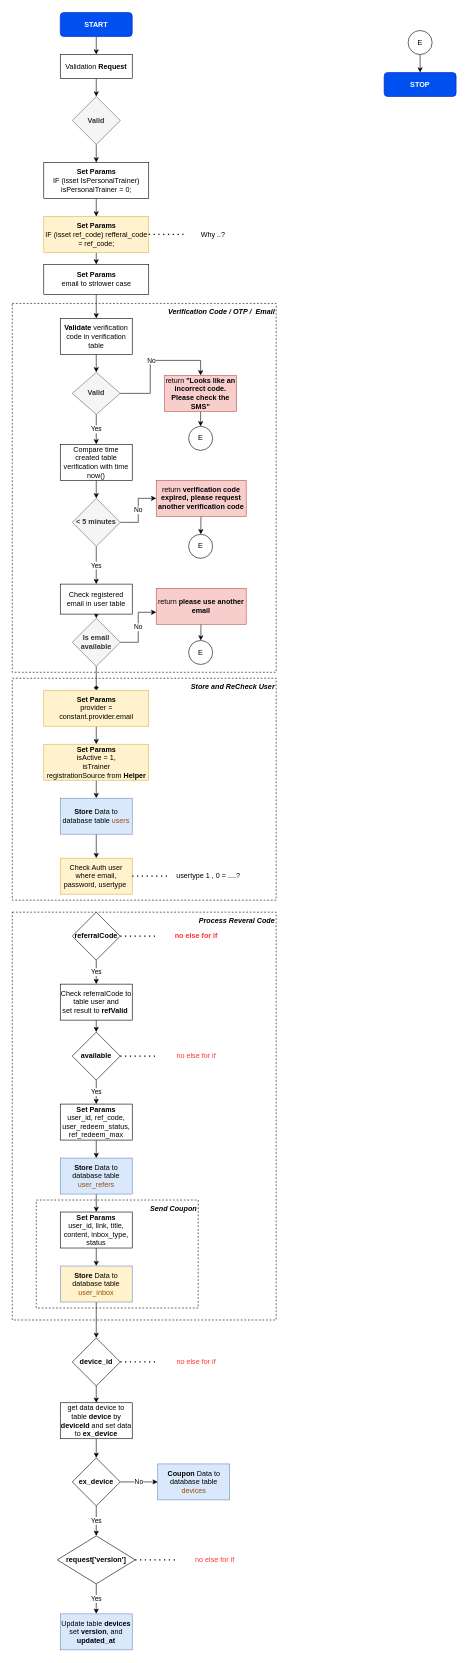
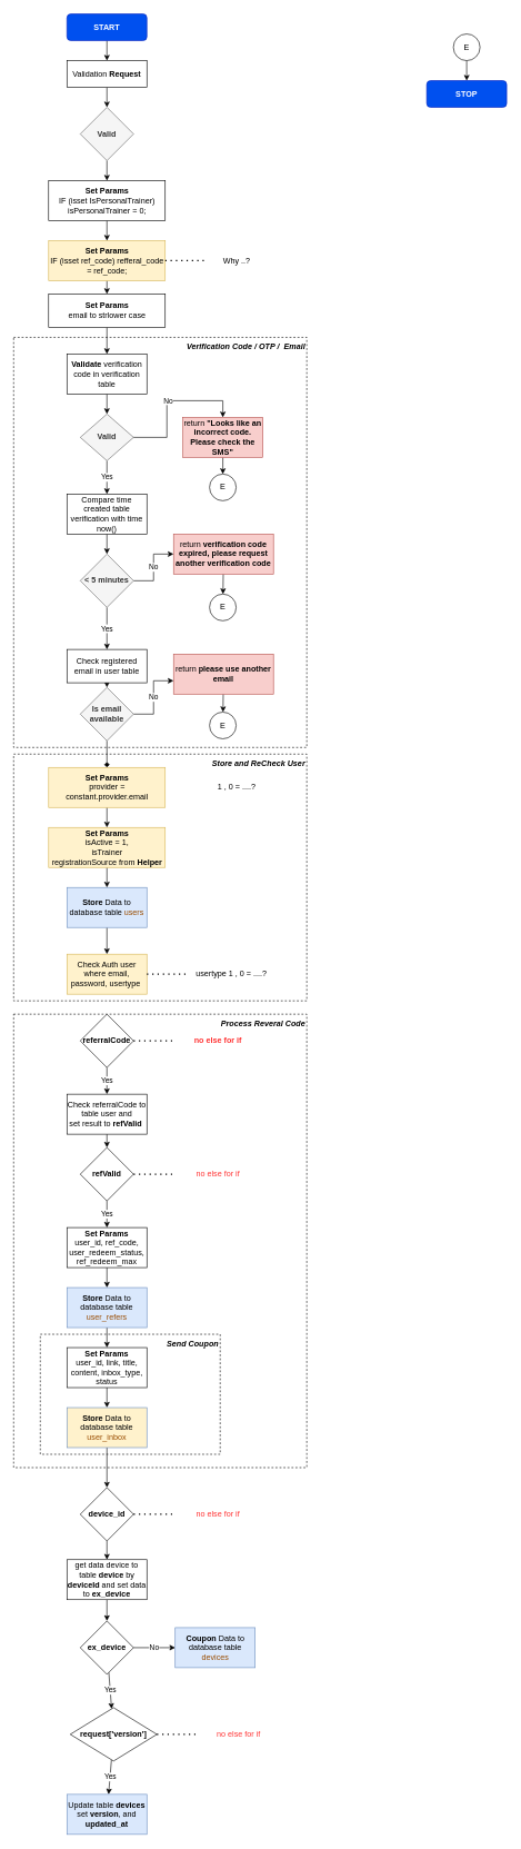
  <mxCell id="0" />
  <mxCell id="1" parent="0" />
  <mxCell id="2" value="&lt;b&gt;&lt;i&gt;Send Coupon&lt;/i&gt;&lt;/b&gt;" style="rounded=0;whiteSpace=wrap;html=1;dashed=1;fillColor=none;align=right;verticalAlign=top;strokeWidth=1;glass=0;" vertex="1" parent="1"><mxGeometry x="60" y="2000" width="270" height="180" as="geometry" /></mxCell>
  <mxCell id="3" value="&lt;b&gt;&lt;i&gt;Verification Code / OTP /&amp;nbsp; Email&lt;/i&gt;&lt;/b&gt;" style="rounded=0;whiteSpace=wrap;html=1;dashed=1;fillColor=none;align=right;verticalAlign=top;strokeWidth=1;glass=0;" vertex="1" parent="1"><mxGeometry x="20" y="505" width="440" height="615" as="geometry" /></mxCell>
  <mxCell id="4" value="&lt;b&gt;&lt;i&gt;Process Reveral Code&lt;/i&gt;&lt;/b&gt;" style="rounded=0;whiteSpace=wrap;html=1;dashed=1;fillColor=none;align=right;verticalAlign=top;strokeWidth=1;glass=0;" vertex="1" parent="1"><mxGeometry x="20" y="1520" width="440" height="680" as="geometry" /></mxCell>
  <mxCell id="5" style="edgeStyle=none;rounded=0;orthogonalLoop=1;jettySize=auto;html=1;exitX=0.5;exitY=1;exitDx=0;exitDy=0;entryX=0.5;entryY=0;entryDx=0;entryDy=0;" edge="1" parent="1" source="6" target="8"><mxGeometry relative="1" as="geometry" /></mxCell>
  <mxCell id="6" value="&lt;b&gt;START&lt;/b&gt;" style="rounded=1;whiteSpace=wrap;html=1;fontSize=12;glass=0;strokeWidth=1;shadow=0;fillColor=#0050ef;strokeColor=#001DBC;fontColor=#ffffff;" parent="1" vertex="1"><mxGeometry x="100" y="20" width="120" height="40" as="geometry" /></mxCell>
  <mxCell id="7" style="edgeStyle=none;rounded=0;orthogonalLoop=1;jettySize=auto;html=1;exitX=0.5;exitY=1;exitDx=0;exitDy=0;" edge="1" parent="1" source="8" target="10"><mxGeometry relative="1" as="geometry" /></mxCell>
  <mxCell id="8" value="Validation &lt;b&gt;Request&lt;/b&gt;" style="rounded=0;whiteSpace=wrap;html=1;" vertex="1" parent="1"><mxGeometry x="100" y="90" width="120" height="40" as="geometry" /></mxCell>
  <mxCell id="9" style="edgeStyle=none;rounded=0;orthogonalLoop=1;jettySize=auto;html=1;exitX=0.5;exitY=1;exitDx=0;exitDy=0;" edge="1" parent="1" source="10" target="13"><mxGeometry relative="1" as="geometry" /></mxCell>
  <mxCell id="10" value="&lt;b&gt;Valid&lt;/b&gt;" style="rhombus;whiteSpace=wrap;html=1;fillColor=#f5f5f5;strokeColor=#666666;fontColor=#333333;" vertex="1" parent="1"><mxGeometry x="120" y="160" width="80" height="80" as="geometry" /></mxCell>
  <mxCell id="11" style="edgeStyle=none;rounded=0;orthogonalLoop=1;jettySize=auto;html=1;" edge="1" parent="1" source="13"><mxGeometry relative="1" as="geometry"><mxPoint x="167.5" y="270" as="targetPoint" /></mxGeometry></mxCell>
  <mxCell id="12" style="edgeStyle=none;rounded=0;orthogonalLoop=1;jettySize=auto;html=1;exitX=0.5;exitY=1;exitDx=0;exitDy=0;entryX=0.5;entryY=0;entryDx=0;entryDy=0;" edge="1" parent="1" source="13" target="15"><mxGeometry relative="1" as="geometry" /></mxCell>
  <mxCell id="13" value="&lt;b&gt;Set Params&lt;br&gt;&lt;/b&gt;IF (isset IsPersonalTrainer) isPersonalTrainer = 0;" style="rounded=0;whiteSpace=wrap;html=1;" vertex="1" parent="1"><mxGeometry x="72.5" y="270" width="175" height="60" as="geometry" /></mxCell>
  <mxCell id="14" style="edgeStyle=none;rounded=0;orthogonalLoop=1;jettySize=auto;html=1;exitX=0.5;exitY=1;exitDx=0;exitDy=0;" edge="1" parent="1" source="15" target="17"><mxGeometry relative="1" as="geometry" /></mxCell>
  <mxCell id="15" value="&lt;b&gt;Set Params&lt;/b&gt;&lt;br&gt;IF (isset ref_code) refferal_code = ref_code;" style="rounded=0;whiteSpace=wrap;html=1;fillColor=#fff2cc;strokeColor=#d6b656;" vertex="1" parent="1"><mxGeometry x="72.5" y="360" width="175" height="60" as="geometry" /></mxCell>
  <mxCell id="16" style="edgeStyle=none;rounded=0;orthogonalLoop=1;jettySize=auto;html=1;exitX=0.5;exitY=1;exitDx=0;exitDy=0;entryX=0.5;entryY=0;entryDx=0;entryDy=0;" edge="1" parent="1" source="17" target="19"><mxGeometry relative="1" as="geometry" /></mxCell>
  <mxCell id="17" value="&lt;b&gt;Set Params&lt;br&gt;&lt;/b&gt;email to strlower case" style="rounded=0;whiteSpace=wrap;html=1;" vertex="1" parent="1"><mxGeometry x="72.5" y="440" width="175" height="50" as="geometry" /></mxCell>
  <mxCell id="18" style="edgeStyle=none;rounded=0;orthogonalLoop=1;jettySize=auto;html=1;exitX=0.5;exitY=1;exitDx=0;exitDy=0;entryX=0.5;entryY=0;entryDx=0;entryDy=0;" edge="1" parent="1" source="19" target="21"><mxGeometry relative="1" as="geometry" /></mxCell>
  <mxCell id="19" value="&lt;b&gt;Validate&lt;/b&gt; verification code in verification table" style="rounded=0;whiteSpace=wrap;html=1;" vertex="1" parent="1"><mxGeometry x="100" y="530" width="120" height="60" as="geometry" /></mxCell>
  <mxCell id="20" value="Yes" style="edgeStyle=none;rounded=0;orthogonalLoop=1;jettySize=auto;html=1;exitX=0.5;exitY=1;exitDx=0;exitDy=0;entryX=0.5;entryY=0;entryDx=0;entryDy=0;" edge="1" parent="1" source="21" target="23"><mxGeometry relative="1" as="geometry" /></mxCell>
  <mxCell id="21" value="&lt;b&gt;Valid&lt;/b&gt;" style="rhombus;whiteSpace=wrap;html=1;fillColor=#f5f5f5;strokeColor=#666666;fontColor=#333333;" vertex="1" parent="1"><mxGeometry x="120" y="620" width="80" height="70" as="geometry" /></mxCell>
  <mxCell id="22" style="edgeStyle=none;rounded=0;orthogonalLoop=1;jettySize=auto;html=1;exitX=0.5;exitY=1;exitDx=0;exitDy=0;" edge="1" parent="1" source="23" target="27"><mxGeometry relative="1" as="geometry" /></mxCell>
  <mxCell id="23" value="Compare time created table verification with time now()" style="rounded=0;whiteSpace=wrap;html=1;" vertex="1" parent="1"><mxGeometry x="100" y="740" width="120" height="60" as="geometry" /></mxCell>
  <mxCell id="24" value="No" style="edgeStyle=none;rounded=0;orthogonalLoop=1;jettySize=auto;html=1;exitX=1;exitY=0.5;exitDx=0;exitDy=0;entryX=0.5;entryY=0;entryDx=0;entryDy=0;" edge="1" parent="1" source="21" target="29"><mxGeometry relative="1" as="geometry"><Array as="points"><mxPoint x="250" y="655" /><mxPoint x="250" y="600" /><mxPoint x="334" y="600" /></Array></mxGeometry></mxCell>
  <mxCell id="25" value="No" style="edgeStyle=none;rounded=0;orthogonalLoop=1;jettySize=auto;html=1;exitX=1;exitY=0.5;exitDx=0;exitDy=0;entryX=0;entryY=0.5;entryDx=0;entryDy=0;" edge="1" parent="1" source="27" target="33"><mxGeometry relative="1" as="geometry"><Array as="points"><mxPoint x="230" y="870" /><mxPoint x="230" y="830" /></Array></mxGeometry></mxCell>
  <mxCell id="26" value="Yes" style="edgeStyle=none;rounded=0;orthogonalLoop=1;jettySize=auto;html=1;entryX=0.5;entryY=0;entryDx=0;entryDy=0;" edge="1" parent="1" source="27" target="35"><mxGeometry relative="1" as="geometry" /></mxCell>
  <mxCell id="27" value="&lt;b&gt;&amp;lt; 5 minutes&lt;/b&gt;" style="rhombus;whiteSpace=wrap;html=1;fillColor=#f5f5f5;strokeColor=#666666;fontColor=#333333;" vertex="1" parent="1"><mxGeometry x="120" y="830" width="80" height="80" as="geometry" /></mxCell>
  <mxCell id="28" value="" style="edgeStyle=none;rounded=0;orthogonalLoop=1;jettySize=auto;html=1;" edge="1" parent="1" source="29" target="91"><mxGeometry relative="1" as="geometry" /></mxCell>
  <mxCell id="29" value="&lt;font style=&quot;font-size: 12px&quot;&gt;return &lt;b&gt;&quot;&lt;span style=&quot;font-family: &amp;#34;calibri&amp;#34; , sans-serif&quot;&gt;&lt;font style=&quot;font-size: 12px&quot;&gt;Looks like an incorrect code. Please check the SMS&lt;/font&gt;&lt;/span&gt;&lt;span style=&quot;font-family: &amp;#34;calibri&amp;#34; , sans-serif&quot;&gt;&quot;&lt;/span&gt;&lt;/b&gt;&lt;/font&gt;&lt;p class=&quot;MsoNormal&quot; style=&quot;margin: 0cm ; font-size: 12pt ; font-family: &amp;#34;calibri&amp;#34; , sans-serif&quot;&gt;&lt;/p&gt;" style="rounded=0;whiteSpace=wrap;html=1;fillColor=#f8cecc;strokeColor=#b85450;" vertex="1" parent="1"><mxGeometry x="274" y="625" width="120" height="60" as="geometry" /></mxCell>
  <mxCell id="30" style="edgeStyle=none;rounded=0;orthogonalLoop=1;jettySize=auto;html=1;entryX=0.5;entryY=0;entryDx=0;entryDy=0;" edge="1" parent="1" source="10" target="10"><mxGeometry relative="1" as="geometry" /></mxCell>
  <mxCell id="31" style="edgeStyle=none;rounded=0;orthogonalLoop=1;jettySize=auto;html=1;entryX=0.5;entryY=0;entryDx=0;entryDy=0;" edge="1" parent="1" source="13" target="13"><mxGeometry relative="1" as="geometry" /></mxCell>
  <mxCell id="32" value="" style="edgeStyle=none;rounded=0;orthogonalLoop=1;jettySize=auto;html=1;" edge="1" parent="1" source="33" target="92"><mxGeometry relative="1" as="geometry" /></mxCell>
  <mxCell id="33" value="return &lt;b&gt;verification code expired, please request another verification code&lt;/b&gt;" style="rounded=0;whiteSpace=wrap;html=1;fillColor=#f8cecc;strokeColor=#b85450;" vertex="1" parent="1"><mxGeometry x="260" y="800" width="150" height="60" as="geometry" /></mxCell>
  <mxCell id="34" style="edgeStyle=none;rounded=0;orthogonalLoop=1;jettySize=auto;html=1;entryX=0.5;entryY=0;entryDx=0;entryDy=0;" edge="1" parent="1" source="35" target="38"><mxGeometry relative="1" as="geometry" /></mxCell>
  <mxCell id="35" value="Check registered email in user table" style="rounded=0;whiteSpace=wrap;html=1;" vertex="1" parent="1"><mxGeometry x="100" y="973" width="120" height="50" as="geometry" /></mxCell>
  <mxCell id="36" value="No" style="edgeStyle=none;rounded=0;orthogonalLoop=1;jettySize=auto;html=1;" edge="1" parent="1" source="38"><mxGeometry relative="1" as="geometry"><mxPoint x="260" y="1020" as="targetPoint" /><Array as="points"><mxPoint x="230" y="1070" /><mxPoint x="230" y="1020" /></Array></mxGeometry></mxCell>
  <mxCell id="37" style="edgeStyle=none;rounded=0;orthogonalLoop=1;jettySize=auto;html=1;entryX=0.5;entryY=0;entryDx=0;entryDy=0;endArrow=diamond;" edge="1" parent="1" source="38" target="42"><mxGeometry relative="1" as="geometry" /></mxCell>
  <mxCell id="38" value="&lt;b&gt;Is email available&lt;/b&gt;" style="rhombus;whiteSpace=wrap;html=1;fillColor=#f5f5f5;strokeColor=#666666;fontColor=#333333;" vertex="1" parent="1"><mxGeometry x="120" y="1030" width="80" height="80" as="geometry" /></mxCell>
  <mxCell id="39" value="" style="edgeStyle=none;rounded=0;orthogonalLoop=1;jettySize=auto;html=1;" edge="1" parent="1" source="40" target="93"><mxGeometry relative="1" as="geometry" /></mxCell>
  <mxCell id="40" value="return &lt;b&gt;please use another email&lt;/b&gt;" style="rounded=0;whiteSpace=wrap;html=1;fillColor=#f8cecc;strokeColor=#b85450;" vertex="1" parent="1"><mxGeometry x="260" y="980" width="150" height="60" as="geometry" /></mxCell>
  <mxCell id="41" value="" style="edgeStyle=none;rounded=0;orthogonalLoop=1;jettySize=auto;html=1;" edge="1" parent="1" source="42" target="45"><mxGeometry relative="1" as="geometry" /></mxCell>
  <mxCell id="42" value="&lt;b&gt;Set Params&lt;br&gt;&lt;/b&gt;provider = constant.provider.email" style="rounded=0;whiteSpace=wrap;html=1;fillColor=#fff2cc;strokeColor=#d6b656;" vertex="1" parent="1"><mxGeometry x="72.5" y="1150" width="175" height="60" as="geometry" /></mxCell>
+ <mxCell id="43" value="1 , 0 = ....?" style="text;html=1;strokeColor=none;fillColor=none;align=center;verticalAlign=middle;whiteSpace=wrap;rounded=0;" vertex="1" parent="1"><mxGeometry x="310" y="1170" width="90" height="20" as="geometry" /></mxCell>
  <mxCell id="44" value="" style="edgeStyle=none;rounded=0;orthogonalLoop=1;jettySize=auto;html=1;" edge="1" parent="1" source="45" target="47"><mxGeometry relative="1" as="geometry" /></mxCell>
  <mxCell id="45" value="&lt;b&gt;Set Params&lt;br&gt;&lt;/b&gt;isActive = 1,&lt;br&gt;isTrainer&lt;br&gt;registrationSource from &lt;b&gt;Helper&lt;/b&gt;" style="rounded=0;whiteSpace=wrap;html=1;fillColor=#fff2cc;strokeColor=#d6b656;" vertex="1" parent="1"><mxGeometry x="72.5" y="1240" width="175" height="60" as="geometry" /></mxCell>
  <mxCell id="46" value="" style="edgeStyle=none;rounded=0;orthogonalLoop=1;jettySize=auto;html=1;" edge="1" parent="1" source="47" target="48"><mxGeometry relative="1" as="geometry" /></mxCell>
  <mxCell id="47" value="&lt;b&gt;Store&lt;/b&gt; Data to database table &lt;font color=&quot;#994c00&quot;&gt;users&lt;/font&gt;" style="rounded=0;whiteSpace=wrap;html=1;fillColor=#dae8fc;strokeColor=#6c8ebf;" vertex="1" parent="1"><mxGeometry x="100" y="1330" width="120" height="60" as="geometry" /></mxCell>
  <mxCell id="48" value="Check Auth user where email, password, usertype&amp;nbsp;" style="rounded=0;whiteSpace=wrap;html=1;fillColor=#fff2cc;strokeColor=#d6b656;" vertex="1" parent="1"><mxGeometry x="100" y="1430" width="120" height="60" as="geometry" /></mxCell>
  <mxCell id="49" value="" style="endArrow=none;dashed=1;html=1;dashPattern=1 3;strokeWidth=2;" edge="1" parent="1" target="50"><mxGeometry width="50" height="50" relative="1" as="geometry"><mxPoint x="220" y="1460" as="sourcePoint" /><mxPoint x="272.5" y="1460" as="targetPoint" /></mxGeometry></mxCell>
  <mxCell id="50" value="usertype 1 , 0 = ....?" style="text;html=1;strokeColor=none;fillColor=none;align=center;verticalAlign=middle;whiteSpace=wrap;rounded=0;" vertex="1" parent="1"><mxGeometry x="282.5" y="1450" width="127.5" height="20" as="geometry" /></mxCell>
  <mxCell id="51" value="" style="endArrow=none;dashed=1;html=1;dashPattern=1 3;strokeWidth=2;exitX=1;exitY=0.5;exitDx=0;exitDy=0;" edge="1" parent="1" target="52"><mxGeometry width="50" height="50" relative="1" as="geometry"><mxPoint x="247.5" y="390" as="sourcePoint" /><mxPoint x="300" y="390" as="targetPoint" /></mxGeometry></mxCell>
  <mxCell id="52" value="Why ..?" style="text;html=1;strokeColor=none;fillColor=none;align=center;verticalAlign=middle;whiteSpace=wrap;rounded=0;" vertex="1" parent="1"><mxGeometry x="310" y="380" width="90" height="20" as="geometry" /></mxCell>
  <mxCell id="53" value="Yes" style="edgeStyle=none;rounded=0;orthogonalLoop=1;jettySize=auto;html=1;" edge="1" parent="1" source="54" target="56"><mxGeometry relative="1" as="geometry" /></mxCell>
  <mxCell id="54" value="&lt;b&gt;referralCode&lt;/b&gt;" style="rhombus;whiteSpace=wrap;html=1;" vertex="1" parent="1"><mxGeometry x="120" y="1520" width="80" height="80" as="geometry" /></mxCell>
  <mxCell id="55" value="" style="edgeStyle=none;rounded=0;orthogonalLoop=1;jettySize=auto;html=1;" edge="1" parent="1" source="56" target="58"><mxGeometry relative="1" as="geometry" /></mxCell>
  <mxCell id="56" value="Check referralCode to table user and &lt;br&gt;set result to &lt;b&gt;refValid&lt;/b&gt;&amp;nbsp;" style="rounded=0;whiteSpace=wrap;html=1;" vertex="1" parent="1"><mxGeometry x="100" y="1640" width="120" height="60" as="geometry" /></mxCell>
  <mxCell id="57" value="Yes" style="edgeStyle=none;rounded=0;orthogonalLoop=1;jettySize=auto;html=1;" edge="1" parent="1" source="58" target="64"><mxGeometry relative="1" as="geometry" /></mxCell>
- <mxCell id="58" value="&lt;b&gt;available&lt;/b&gt;" style="rhombus;whiteSpace=wrap;html=1;" vertex="1" parent="1"><mxGeometry x="120" y="1720" width="80" height="80" as="geometry" /></mxCell>
+ <mxCell id="58" value="&lt;b&gt;refValid&lt;/b&gt;" style="rhombus;whiteSpace=wrap;html=1;" vertex="1" parent="1"><mxGeometry x="120" y="1720" width="80" height="80" as="geometry" /></mxCell>
  <mxCell id="59" value="" style="endArrow=none;dashed=1;html=1;dashPattern=1 3;strokeWidth=2;" edge="1" parent="1" target="60"><mxGeometry width="50" height="50" relative="1" as="geometry"><mxPoint x="200" y="1760" as="sourcePoint" /><mxPoint x="252.5" y="1760" as="targetPoint" /></mxGeometry></mxCell>
  <mxCell id="60" value="&lt;font color=&quot;#ff3333&quot;&gt;no else for if&lt;/font&gt;" style="text;html=1;strokeColor=none;fillColor=none;align=center;verticalAlign=middle;whiteSpace=wrap;rounded=0;" vertex="1" parent="1"><mxGeometry x="262.5" y="1750" width="127.5" height="20" as="geometry" /></mxCell>
  <mxCell id="61" value="" style="endArrow=none;dashed=1;html=1;dashPattern=1 3;strokeWidth=2;" edge="1" parent="1" target="62"><mxGeometry width="50" height="50" relative="1" as="geometry"><mxPoint x="200" y="1560" as="sourcePoint" /><mxPoint x="252.5" y="1560" as="targetPoint" /></mxGeometry></mxCell>
  <mxCell id="62" value="&lt;b&gt;&lt;font color=&quot;#ff3333&quot;&gt;no else for if&lt;/font&gt;&lt;/b&gt;" style="text;html=1;strokeColor=none;fillColor=none;align=center;verticalAlign=middle;whiteSpace=wrap;rounded=0;" vertex="1" parent="1"><mxGeometry x="262.5" y="1550" width="127.5" height="20" as="geometry" /></mxCell>
  <mxCell id="63" value="" style="edgeStyle=none;rounded=0;orthogonalLoop=1;jettySize=auto;html=1;" edge="1" parent="1" source="64" target="66"><mxGeometry relative="1" as="geometry" /></mxCell>
  <mxCell id="64" value="&lt;b&gt;Set Params&lt;/b&gt;&lt;br&gt;user_id, ref_code, user_redeem_status, ref_redeem_max" style="rounded=0;whiteSpace=wrap;html=1;" vertex="1" parent="1"><mxGeometry x="100" y="1840" width="120" height="60" as="geometry" /></mxCell>
  <mxCell id="65" value="" style="edgeStyle=none;rounded=0;orthogonalLoop=1;jettySize=auto;html=1;" edge="1" parent="1" source="66" target="68"><mxGeometry relative="1" as="geometry" /></mxCell>
  <mxCell id="66" value="&lt;b&gt;Store&lt;/b&gt; Data to database table &lt;font color=&quot;#994c00&quot;&gt;user_refers&lt;/font&gt;" style="rounded=0;whiteSpace=wrap;html=1;fillColor=#dae8fc;strokeColor=#6c8ebf;" vertex="1" parent="1"><mxGeometry x="100" y="1930" width="120" height="60" as="geometry" /></mxCell>
  <mxCell id="67" value="" style="edgeStyle=none;rounded=0;orthogonalLoop=1;jettySize=auto;html=1;" edge="1" parent="1" source="68" target="70"><mxGeometry relative="1" as="geometry" /></mxCell>
  <mxCell id="68" value="&lt;b&gt;Set Params&lt;/b&gt;&lt;br&gt;user_id, link, title, content, inbox_type, status" style="rounded=0;whiteSpace=wrap;html=1;" vertex="1" parent="1"><mxGeometry x="100" y="2020" width="120" height="60" as="geometry" /></mxCell>
  <mxCell id="69" value="" style="edgeStyle=none;rounded=0;orthogonalLoop=1;jettySize=auto;html=1;" edge="1" parent="1" source="70" target="75"><mxGeometry relative="1" as="geometry" /></mxCell>
  <mxCell id="70" value="&lt;b&gt;Store&lt;/b&gt; Data to database table &lt;font color=&quot;#994c00&quot;&gt;user_inbox&lt;/font&gt;" style="rounded=0;whiteSpace=wrap;html=1;fillColor=#fff2cc;strokeColor=#6c8ebf;" vertex="1" parent="1"><mxGeometry x="100" y="2110" width="120" height="60" as="geometry" /></mxCell>
  <mxCell id="71" value="&lt;b&gt;&lt;i&gt;Store and ReCheck User&lt;/i&gt;&lt;/b&gt;" style="rounded=0;whiteSpace=wrap;html=1;dashed=1;fillColor=none;align=right;verticalAlign=top;strokeWidth=1;glass=0;" vertex="1" parent="1"><mxGeometry x="20" y="1130" width="440" height="370" as="geometry" /></mxCell>
  <mxCell id="72" value="" style="edgeStyle=none;rounded=0;orthogonalLoop=1;jettySize=auto;html=1;" edge="1" parent="1" source="73" target="78"><mxGeometry relative="1" as="geometry" /></mxCell>
  <mxCell id="73" value="get data device to table &lt;b&gt;device&lt;/b&gt; by &lt;b&gt;deviceId &lt;/b&gt;and set data to &lt;b&gt;ex_device&lt;/b&gt;" style="rounded=0;whiteSpace=wrap;html=1;glass=0;strokeWidth=1;" vertex="1" parent="1"><mxGeometry x="100" y="2338" width="120" height="60" as="geometry" /></mxCell>
  <mxCell id="74" value="" style="edgeStyle=none;rounded=0;orthogonalLoop=1;jettySize=auto;html=1;" edge="1" parent="1" source="75" target="73"><mxGeometry relative="1" as="geometry" /></mxCell>
  <mxCell id="75" value="&lt;b&gt;device_id&lt;/b&gt;" style="rhombus;whiteSpace=wrap;html=1;rounded=0;glass=0;strokeWidth=1;" vertex="1" parent="1"><mxGeometry x="120" y="2230" width="80" height="80" as="geometry" /></mxCell>
  <mxCell id="76" value="Yes" style="edgeStyle=none;rounded=0;orthogonalLoop=1;jettySize=auto;html=1;" edge="1" parent="1" source="78" target="82"><mxGeometry relative="1" as="geometry" /></mxCell>
  <mxCell id="77" value="No" style="edgeStyle=none;rounded=0;orthogonalLoop=1;jettySize=auto;html=1;" edge="1" parent="1" source="78" target="87"><mxGeometry relative="1" as="geometry" /></mxCell>
  <mxCell id="78" value="&lt;b&gt;ex_device&lt;/b&gt;" style="rhombus;whiteSpace=wrap;html=1;rounded=0;glass=0;strokeWidth=1;" vertex="1" parent="1"><mxGeometry x="120" y="2430" width="80" height="80" as="geometry" /></mxCell>
  <mxCell id="79" value="" style="endArrow=none;dashed=1;html=1;dashPattern=1 3;strokeWidth=2;exitX=1;exitY=0.5;exitDx=0;exitDy=0;" edge="1" parent="1" target="80" source="75"><mxGeometry width="50" height="50" relative="1" as="geometry"><mxPoint x="220" y="2320" as="sourcePoint" /><mxPoint x="252.5" y="2270" as="targetPoint" /></mxGeometry></mxCell>
  <mxCell id="80" value="&lt;font color=&quot;#ff3333&quot;&gt;no else for if&lt;/font&gt;" style="text;html=1;strokeColor=none;fillColor=none;align=center;verticalAlign=middle;whiteSpace=wrap;rounded=0;" vertex="1" parent="1"><mxGeometry x="262.5" y="2260" width="127.5" height="20" as="geometry" /></mxCell>
  <mxCell id="81" value="Yes" style="edgeStyle=none;rounded=0;orthogonalLoop=1;jettySize=auto;html=1;" edge="1" parent="1" source="82" target="83"><mxGeometry relative="1" as="geometry" /></mxCell>
- <mxCell id="82" value="&lt;b&gt;request['version']&lt;/b&gt;" style="rhombus;whiteSpace=wrap;html=1;rounded=0;glass=0;strokeWidth=1;" vertex="1" parent="1"><mxGeometry x="95" y="2560" width="130" height="80" as="geometry" /></mxCell>
+ <mxCell id="82" value="&lt;b&gt;request['version']&lt;/b&gt;" style="rhombus;whiteSpace=wrap;html=1;rounded=0;glass=0;strokeWidth=1;" vertex="1" parent="1"><mxGeometry x="105" y="2560" width="130" height="80" as="geometry" /></mxCell>
  <mxCell id="83" value="Update table &lt;b&gt;devices&lt;/b&gt; set &lt;b&gt;version&lt;/b&gt;, and &lt;b&gt;updated_at&lt;/b&gt;" style="rounded=0;whiteSpace=wrap;html=1;glass=0;strokeWidth=1;fillColor=#dae8fc;strokeColor=#6c8ebf;" vertex="1" parent="1"><mxGeometry x="100" y="2690" width="120" height="60" as="geometry" /></mxCell>
  <mxCell id="84" value="" style="endArrow=none;dashed=1;html=1;dashPattern=1 3;strokeWidth=2;exitX=1;exitY=0.5;exitDx=0;exitDy=0;" edge="1" parent="1" target="85" source="82"><mxGeometry width="50" height="50" relative="1" as="geometry"><mxPoint x="231.25" y="2580" as="sourcePoint" /><mxPoint x="283.75" y="2580" as="targetPoint" /></mxGeometry></mxCell>
  <mxCell id="85" value="&lt;font color=&quot;#ff3333&quot;&gt;no else for if&lt;/font&gt;" style="text;html=1;strokeColor=none;fillColor=none;align=center;verticalAlign=middle;whiteSpace=wrap;rounded=0;" vertex="1" parent="1"><mxGeometry x="293.75" y="2590" width="127.5" height="20" as="geometry" /></mxCell>
  <mxCell id="86" style="edgeStyle=none;rounded=0;orthogonalLoop=1;jettySize=auto;html=1;exitX=0.5;exitY=0;exitDx=0;exitDy=0;" edge="1" parent="1" source="85" target="85"><mxGeometry relative="1" as="geometry" /></mxCell>
  <mxCell id="87" value="&lt;b&gt;Coupon&lt;/b&gt; Data to database table &lt;font color=&quot;#994c00&quot;&gt;devices&lt;/font&gt;" style="rounded=0;whiteSpace=wrap;html=1;fillColor=#dae8fc;strokeColor=#6c8ebf;" vertex="1" parent="1"><mxGeometry x="262.5" y="2440" width="120" height="60" as="geometry" /></mxCell>
  <mxCell id="88" value="&lt;b&gt;STOP&lt;/b&gt;" style="rounded=1;whiteSpace=wrap;html=1;fontSize=12;glass=0;strokeWidth=1;shadow=0;fillColor=#0050ef;strokeColor=#001DBC;fontColor=#ffffff;" vertex="1" parent="1"><mxGeometry x="640" y="120" width="120" height="40" as="geometry" /></mxCell>
  <mxCell id="89" value="" style="edgeStyle=none;rounded=0;orthogonalLoop=1;jettySize=auto;html=1;" edge="1" parent="1" source="90" target="88"><mxGeometry relative="1" as="geometry" /></mxCell>
  <mxCell id="90" value="E" style="ellipse;whiteSpace=wrap;html=1;rounded=0;glass=0;strokeWidth=1;fillColor=#ffffff;" vertex="1" parent="1"><mxGeometry x="680" y="50" width="40" height="40" as="geometry" /></mxCell>
  <mxCell id="91" value="E" style="ellipse;whiteSpace=wrap;html=1;rounded=0;glass=0;strokeWidth=1;fillColor=#ffffff;" vertex="1" parent="1"><mxGeometry x="314" y="710" width="40" height="40" as="geometry" /></mxCell>
  <mxCell id="92" value="E" style="ellipse;whiteSpace=wrap;html=1;rounded=0;glass=0;strokeWidth=1;fillColor=#ffffff;" vertex="1" parent="1"><mxGeometry x="314" y="890" width="40" height="40" as="geometry" /></mxCell>
  <mxCell id="93" value="E" style="ellipse;whiteSpace=wrap;html=1;rounded=0;glass=0;strokeWidth=1;fillColor=#ffffff;" vertex="1" parent="1"><mxGeometry x="314" y="1067" width="40" height="40" as="geometry" /></mxCell>
